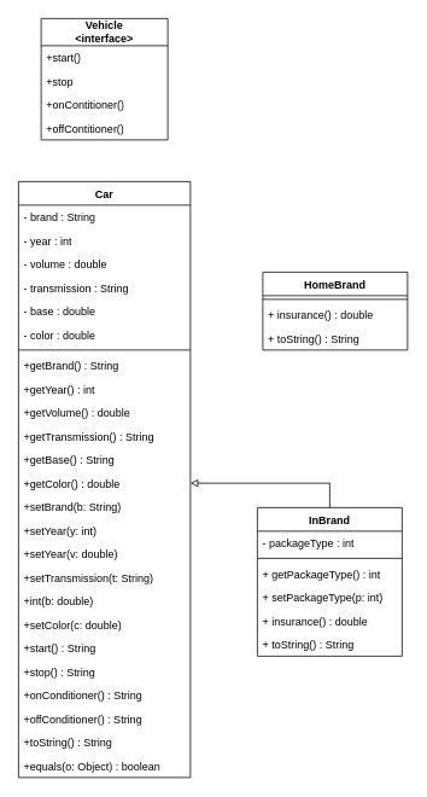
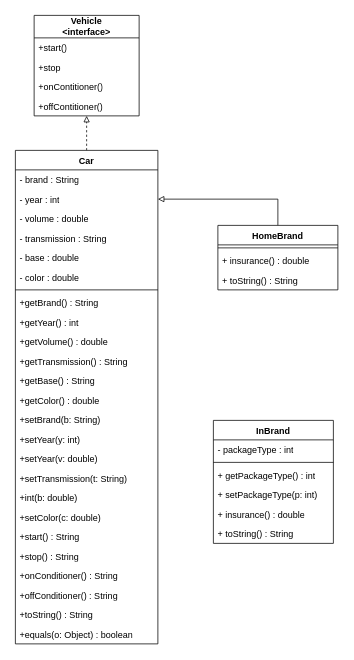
  <mxCell id="0" />
  <mxCell id="1" parent="0" />
+ <mxCell id="2" style="edgeStyle=orthogonalEdgeStyle;rounded=0;orthogonalLoop=1;jettySize=auto;html=1;exitX=0.5;exitY=0;exitDx=0;exitDy=0;entryX=0.5;entryY=1;entryDx=0;entryDy=0;dashed=1;endArrow=block;endFill=0;" edge="1" parent="1" source="3" target="42"><mxGeometry relative="1" as="geometry" /></mxCell>
  <mxCell id="3" value="Car" style="swimlane;fontStyle=1;align=center;verticalAlign=top;childLayout=stackLayout;horizontal=1;startSize=26;horizontalStack=0;resizeParent=1;resizeParentMax=0;resizeLast=0;collapsible=1;marginBottom=0;whiteSpace=wrap;html=1;" parent="1" vertex="1"><mxGeometry x="20" y="200" width="190" height="658" as="geometry" /></mxCell>
  <mxCell id="4" value="- brand : String" style="text;strokeColor=none;fillColor=none;align=left;verticalAlign=top;spacingLeft=4;spacingRight=4;overflow=hidden;rotatable=0;points=[[0,0.5],[1,0.5]];portConstraint=eastwest;whiteSpace=wrap;html=1;" parent="3" vertex="1"><mxGeometry y="26" width="190" height="26" as="geometry" /></mxCell>
  <mxCell id="5" value="- year : int" style="text;strokeColor=none;fillColor=none;align=left;verticalAlign=top;spacingLeft=4;spacingRight=4;overflow=hidden;rotatable=0;points=[[0,0.5],[1,0.5]];portConstraint=eastwest;whiteSpace=wrap;html=1;" parent="3" vertex="1"><mxGeometry y="52" width="190" height="26" as="geometry" /></mxCell>
  <mxCell id="6" value="- volume : double" style="text;strokeColor=none;fillColor=none;align=left;verticalAlign=top;spacingLeft=4;spacingRight=4;overflow=hidden;rotatable=0;points=[[0,0.5],[1,0.5]];portConstraint=eastwest;whiteSpace=wrap;html=1;" parent="3" vertex="1"><mxGeometry y="78" width="190" height="26" as="geometry" /></mxCell>
  <mxCell id="7" value="- transmission : String" style="text;strokeColor=none;fillColor=none;align=left;verticalAlign=top;spacingLeft=4;spacingRight=4;overflow=hidden;rotatable=0;points=[[0,0.5],[1,0.5]];portConstraint=eastwest;whiteSpace=wrap;html=1;" parent="3" vertex="1"><mxGeometry y="104" width="190" height="26" as="geometry" /></mxCell>
  <mxCell id="8" value="- base : double" style="text;strokeColor=none;fillColor=none;align=left;verticalAlign=top;spacingLeft=4;spacingRight=4;overflow=hidden;rotatable=0;points=[[0,0.5],[1,0.5]];portConstraint=eastwest;whiteSpace=wrap;html=1;" parent="3" vertex="1"><mxGeometry y="130" width="190" height="26" as="geometry" /></mxCell>
  <mxCell id="9" value="- color : double" style="text;strokeColor=none;fillColor=none;align=left;verticalAlign=top;spacingLeft=4;spacingRight=4;overflow=hidden;rotatable=0;points=[[0,0.5],[1,0.5]];portConstraint=eastwest;whiteSpace=wrap;html=1;" parent="3" vertex="1"><mxGeometry y="156" width="190" height="26" as="geometry" /></mxCell>
  <mxCell id="10" value="" style="line;strokeWidth=1;fillColor=none;align=left;verticalAlign=middle;spacingTop=-1;spacingLeft=3;spacingRight=3;rotatable=0;labelPosition=right;points=[];portConstraint=eastwest;strokeColor=inherit;" parent="3" vertex="1"><mxGeometry y="182" width="190" height="8" as="geometry" /></mxCell>
  <mxCell id="11" value="+getBrand() : String&lt;div&gt;&lt;br&gt;&lt;/div&gt;" style="text;strokeColor=none;fillColor=none;align=left;verticalAlign=top;spacingLeft=4;spacingRight=4;overflow=hidden;rotatable=0;points=[[0,0.5],[1,0.5]];portConstraint=eastwest;whiteSpace=wrap;html=1;" parent="3" vertex="1"><mxGeometry y="190" width="190" height="26" as="geometry" /></mxCell>
  <mxCell id="12" value="+getYear() : int&lt;span style=&quot;white-space: pre;&quot;&gt;&#09;&lt;/span&gt;" style="text;strokeColor=none;fillColor=none;align=left;verticalAlign=top;spacingLeft=4;spacingRight=4;overflow=hidden;rotatable=0;points=[[0,0.5],[1,0.5]];portConstraint=eastwest;whiteSpace=wrap;html=1;" parent="3" vertex="1"><mxGeometry y="216" width="190" height="26" as="geometry" /></mxCell>
  <mxCell id="13" value="+getVolume() : double" style="text;strokeColor=none;fillColor=none;align=left;verticalAlign=top;spacingLeft=4;spacingRight=4;overflow=hidden;rotatable=0;points=[[0,0.5],[1,0.5]];portConstraint=eastwest;whiteSpace=wrap;html=1;" parent="3" vertex="1"><mxGeometry y="242" width="190" height="26" as="geometry" /></mxCell>
  <mxCell id="14" value="+getTransmission() : String&lt;div&gt;&lt;br&gt;&lt;/div&gt;" style="text;strokeColor=none;fillColor=none;align=left;verticalAlign=top;spacingLeft=4;spacingRight=4;overflow=hidden;rotatable=0;points=[[0,0.5],[1,0.5]];portConstraint=eastwest;whiteSpace=wrap;html=1;" parent="3" vertex="1"><mxGeometry y="268" width="190" height="26" as="geometry" /></mxCell>
  <mxCell id="15" value="+getBase() : String&lt;div&gt;&lt;br&gt;&lt;/div&gt;" style="text;strokeColor=none;fillColor=none;align=left;verticalAlign=top;spacingLeft=4;spacingRight=4;overflow=hidden;rotatable=0;points=[[0,0.5],[1,0.5]];portConstraint=eastwest;whiteSpace=wrap;html=1;" parent="3" vertex="1"><mxGeometry y="294" width="190" height="26" as="geometry" /></mxCell>
  <mxCell id="16" value="+getColor() : double&lt;div&gt;&lt;br&gt;&lt;/div&gt;" style="text;strokeColor=none;fillColor=none;align=left;verticalAlign=top;spacingLeft=4;spacingRight=4;overflow=hidden;rotatable=0;points=[[0,0.5],[1,0.5]];portConstraint=eastwest;whiteSpace=wrap;html=1;" parent="3" vertex="1"><mxGeometry y="320" width="190" height="26" as="geometry" /></mxCell>
  <mxCell id="17" value="+setBrand(b: String)&amp;nbsp;" style="text;strokeColor=none;fillColor=none;align=left;verticalAlign=top;spacingLeft=4;spacingRight=4;overflow=hidden;rotatable=0;points=[[0,0.5],[1,0.5]];portConstraint=eastwest;whiteSpace=wrap;html=1;" parent="3" vertex="1"><mxGeometry y="346" width="190" height="26" as="geometry" /></mxCell>
  <mxCell id="18" value="+setYear(y: int)&amp;nbsp;" style="text;strokeColor=none;fillColor=none;align=left;verticalAlign=top;spacingLeft=4;spacingRight=4;overflow=hidden;rotatable=0;points=[[0,0.5],[1,0.5]];portConstraint=eastwest;whiteSpace=wrap;html=1;" parent="3" vertex="1"><mxGeometry y="372" width="190" height="26" as="geometry" /></mxCell>
  <mxCell id="19" value="+setYear(v: double)&amp;nbsp;" style="text;strokeColor=none;fillColor=none;align=left;verticalAlign=top;spacingLeft=4;spacingRight=4;overflow=hidden;rotatable=0;points=[[0,0.5],[1,0.5]];portConstraint=eastwest;whiteSpace=wrap;html=1;" parent="3" vertex="1"><mxGeometry y="398" width="190" height="26" as="geometry" /></mxCell>
  <mxCell id="20" value="+setTransmission(t: String)&amp;nbsp;" style="text;strokeColor=none;fillColor=none;align=left;verticalAlign=top;spacingLeft=4;spacingRight=4;overflow=hidden;rotatable=0;points=[[0,0.5],[1,0.5]];portConstraint=eastwest;whiteSpace=wrap;html=1;" parent="3" vertex="1"><mxGeometry y="424" width="190" height="26" as="geometry" /></mxCell>
  <mxCell id="21" value="+int(b: double)&amp;nbsp;" style="text;strokeColor=none;fillColor=none;align=left;verticalAlign=top;spacingLeft=4;spacingRight=4;overflow=hidden;rotatable=0;points=[[0,0.5],[1,0.5]];portConstraint=eastwest;whiteSpace=wrap;html=1;" parent="3" vertex="1"><mxGeometry y="450" width="190" height="26" as="geometry" /></mxCell>
  <mxCell id="22" value="+setColor(c: double)&amp;nbsp;" style="text;strokeColor=none;fillColor=none;align=left;verticalAlign=top;spacingLeft=4;spacingRight=4;overflow=hidden;rotatable=0;points=[[0,0.5],[1,0.5]];portConstraint=eastwest;whiteSpace=wrap;html=1;" parent="3" vertex="1"><mxGeometry y="476" width="190" height="26" as="geometry" /></mxCell>
  <mxCell id="23" value="+start() : String" style="text;strokeColor=none;fillColor=none;align=left;verticalAlign=top;spacingLeft=4;spacingRight=4;overflow=hidden;rotatable=0;points=[[0,0.5],[1,0.5]];portConstraint=eastwest;whiteSpace=wrap;html=1;" parent="3" vertex="1"><mxGeometry y="502" width="190" height="26" as="geometry" /></mxCell>
  <mxCell id="24" value="+stop() : String" style="text;strokeColor=none;fillColor=none;align=left;verticalAlign=top;spacingLeft=4;spacingRight=4;overflow=hidden;rotatable=0;points=[[0,0.5],[1,0.5]];portConstraint=eastwest;whiteSpace=wrap;html=1;" parent="3" vertex="1"><mxGeometry y="528" width="190" height="26" as="geometry" /></mxCell>
  <mxCell id="25" value="+onConditioner() : String" style="text;strokeColor=none;fillColor=none;align=left;verticalAlign=top;spacingLeft=4;spacingRight=4;overflow=hidden;rotatable=0;points=[[0,0.5],[1,0.5]];portConstraint=eastwest;whiteSpace=wrap;html=1;" parent="3" vertex="1"><mxGeometry y="554" width="190" height="26" as="geometry" /></mxCell>
  <mxCell id="26" value="+offConditioner() : String" style="text;strokeColor=none;fillColor=none;align=left;verticalAlign=top;spacingLeft=4;spacingRight=4;overflow=hidden;rotatable=0;points=[[0,0.5],[1,0.5]];portConstraint=eastwest;whiteSpace=wrap;html=1;" parent="3" vertex="1"><mxGeometry y="580" width="190" height="26" as="geometry" /></mxCell>
  <mxCell id="27" value="+toString() : String" style="text;strokeColor=none;fillColor=none;align=left;verticalAlign=top;spacingLeft=4;spacingRight=4;overflow=hidden;rotatable=0;points=[[0,0.5],[1,0.5]];portConstraint=eastwest;whiteSpace=wrap;html=1;" parent="3" vertex="1"><mxGeometry y="606" width="190" height="26" as="geometry" /></mxCell>
  <mxCell id="28" value="+equals(o: Object) : boolean" style="text;strokeColor=none;fillColor=none;align=left;verticalAlign=top;spacingLeft=4;spacingRight=4;overflow=hidden;rotatable=0;points=[[0,0.5],[1,0.5]];portConstraint=eastwest;whiteSpace=wrap;html=1;" parent="3" vertex="1"><mxGeometry y="632" width="190" height="26" as="geometry" /></mxCell>
+ <mxCell id="29" style="edgeStyle=orthogonalEdgeStyle;rounded=0;orthogonalLoop=1;jettySize=auto;html=1;entryX=1;entryY=0.5;entryDx=0;entryDy=0;endArrow=block;endFill=0;" parent="1" source="30" target="5" edge="1"><mxGeometry relative="1" as="geometry" /></mxCell>
  <mxCell id="30" value="HomeBrand" style="swimlane;fontStyle=1;align=center;verticalAlign=top;childLayout=stackLayout;horizontal=1;startSize=26;horizontalStack=0;resizeParent=1;resizeParentMax=0;resizeLast=0;collapsible=1;marginBottom=0;whiteSpace=wrap;html=1;" parent="1" vertex="1"><mxGeometry x="290" y="300" width="160" height="86" as="geometry" /></mxCell>
  <mxCell id="31" value="" style="line;strokeWidth=1;fillColor=none;align=left;verticalAlign=middle;spacingTop=-1;spacingLeft=3;spacingRight=3;rotatable=0;labelPosition=right;points=[];portConstraint=eastwest;strokeColor=inherit;" parent="30" vertex="1"><mxGeometry y="26" width="160" height="8" as="geometry" /></mxCell>
  <mxCell id="32" value="+ insurance() : double" style="text;strokeColor=none;fillColor=none;align=left;verticalAlign=top;spacingLeft=4;spacingRight=4;overflow=hidden;rotatable=0;points=[[0,0.5],[1,0.5]];portConstraint=eastwest;whiteSpace=wrap;html=1;" parent="30" vertex="1"><mxGeometry y="34" width="160" height="26" as="geometry" /></mxCell>
  <mxCell id="33" value="+ toString() : String&amp;nbsp;" style="text;strokeColor=none;fillColor=none;align=left;verticalAlign=top;spacingLeft=4;spacingRight=4;overflow=hidden;rotatable=0;points=[[0,0.5],[1,0.5]];portConstraint=eastwest;whiteSpace=wrap;html=1;" parent="30" vertex="1"><mxGeometry y="60" width="160" height="26" as="geometry" /></mxCell>
- <mxCell id="34" style="edgeStyle=orthogonalEdgeStyle;rounded=0;orthogonalLoop=1;jettySize=auto;html=1;entryX=1;entryY=0.5;entryDx=0;entryDy=0;endArrow=block;endFill=0;" parent="1" source="35" target="16" edge="1"><mxGeometry relative="1" as="geometry" /></mxCell>
  <mxCell id="35" value="InBrand" style="swimlane;fontStyle=1;align=center;verticalAlign=top;childLayout=stackLayout;horizontal=1;startSize=26;horizontalStack=0;resizeParent=1;resizeParentMax=0;resizeLast=0;collapsible=1;marginBottom=0;whiteSpace=wrap;html=1;" parent="1" vertex="1"><mxGeometry x="284" y="560" width="160" height="164" as="geometry" /></mxCell>
  <mxCell id="36" value="- packageType : int" style="text;strokeColor=none;fillColor=none;align=left;verticalAlign=top;spacingLeft=4;spacingRight=4;overflow=hidden;rotatable=0;points=[[0,0.5],[1,0.5]];portConstraint=eastwest;whiteSpace=wrap;html=1;" parent="35" vertex="1"><mxGeometry y="26" width="160" height="26" as="geometry" /></mxCell>
  <mxCell id="37" value="" style="line;strokeWidth=1;fillColor=none;align=left;verticalAlign=middle;spacingTop=-1;spacingLeft=3;spacingRight=3;rotatable=0;labelPosition=right;points=[];portConstraint=eastwest;strokeColor=inherit;" parent="35" vertex="1"><mxGeometry y="52" width="160" height="8" as="geometry" /></mxCell>
  <mxCell id="38" value="+ getPackageType() : int" style="text;strokeColor=none;fillColor=none;align=left;verticalAlign=top;spacingLeft=4;spacingRight=4;overflow=hidden;rotatable=0;points=[[0,0.5],[1,0.5]];portConstraint=eastwest;whiteSpace=wrap;html=1;" parent="35" vertex="1"><mxGeometry y="60" width="160" height="26" as="geometry" /></mxCell>
  <mxCell id="39" value="+ setPackageType(p: int)" style="text;strokeColor=none;fillColor=none;align=left;verticalAlign=top;spacingLeft=4;spacingRight=4;overflow=hidden;rotatable=0;points=[[0,0.5],[1,0.5]];portConstraint=eastwest;whiteSpace=wrap;html=1;" parent="35" vertex="1"><mxGeometry y="86" width="160" height="26" as="geometry" /></mxCell>
  <mxCell id="40" value="+ insurance() : double" style="text;strokeColor=none;fillColor=none;align=left;verticalAlign=top;spacingLeft=4;spacingRight=4;overflow=hidden;rotatable=0;points=[[0,0.5],[1,0.5]];portConstraint=eastwest;whiteSpace=wrap;html=1;" parent="35" vertex="1"><mxGeometry y="112" width="160" height="26" as="geometry" /></mxCell>
  <mxCell id="41" value="+ toString() : String&amp;nbsp;" style="text;strokeColor=none;fillColor=none;align=left;verticalAlign=top;spacingLeft=4;spacingRight=4;overflow=hidden;rotatable=0;points=[[0,0.5],[1,0.5]];portConstraint=eastwest;whiteSpace=wrap;html=1;" parent="35" vertex="1"><mxGeometry y="138" width="160" height="26" as="geometry" /></mxCell>
  <mxCell id="42" value="&lt;span style=&quot;font-weight: 700;&quot;&gt;Vehicle&lt;/span&gt;&lt;div style=&quot;font-weight: 700;&quot;&gt;&amp;lt;interface&amp;gt;&lt;/div&gt;" style="swimlane;fontStyle=0;childLayout=stackLayout;horizontal=1;startSize=30;fillColor=none;horizontalStack=0;resizeParent=1;resizeParentMax=0;resizeLast=0;collapsible=1;marginBottom=0;whiteSpace=wrap;html=1;" vertex="1" parent="1"><mxGeometry x="45" y="20" width="140" height="134" as="geometry" /></mxCell>
  <mxCell id="43" value="+start()" style="text;strokeColor=none;fillColor=none;align=left;verticalAlign=top;spacingLeft=4;spacingRight=4;overflow=hidden;rotatable=0;points=[[0,0.5],[1,0.5]];portConstraint=eastwest;whiteSpace=wrap;html=1;" vertex="1" parent="42"><mxGeometry y="30" width="140" height="26" as="geometry" /></mxCell>
  <mxCell id="44" value="+stop" style="text;strokeColor=none;fillColor=none;align=left;verticalAlign=top;spacingLeft=4;spacingRight=4;overflow=hidden;rotatable=0;points=[[0,0.5],[1,0.5]];portConstraint=eastwest;whiteSpace=wrap;html=1;" vertex="1" parent="42"><mxGeometry y="56" width="140" height="26" as="geometry" /></mxCell>
  <mxCell id="45" value="+onContitioner()" style="text;strokeColor=none;fillColor=none;align=left;verticalAlign=top;spacingLeft=4;spacingRight=4;overflow=hidden;rotatable=0;points=[[0,0.5],[1,0.5]];portConstraint=eastwest;whiteSpace=wrap;html=1;" vertex="1" parent="42"><mxGeometry y="82" width="140" height="26" as="geometry" /></mxCell>
  <mxCell id="46" value="+offContitioner()" style="text;strokeColor=none;fillColor=none;align=left;verticalAlign=top;spacingLeft=4;spacingRight=4;overflow=hidden;rotatable=0;points=[[0,0.5],[1,0.5]];portConstraint=eastwest;whiteSpace=wrap;html=1;" vertex="1" parent="42"><mxGeometry y="108" width="140" height="26" as="geometry" /></mxCell>
